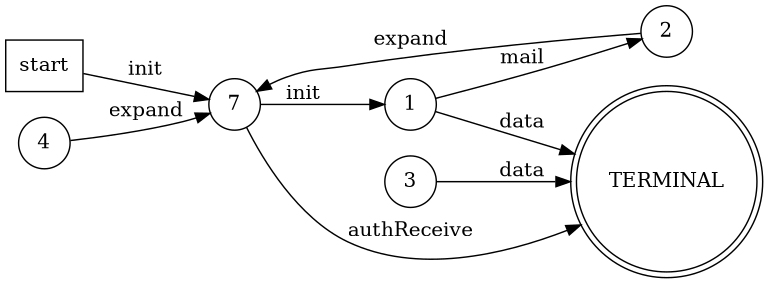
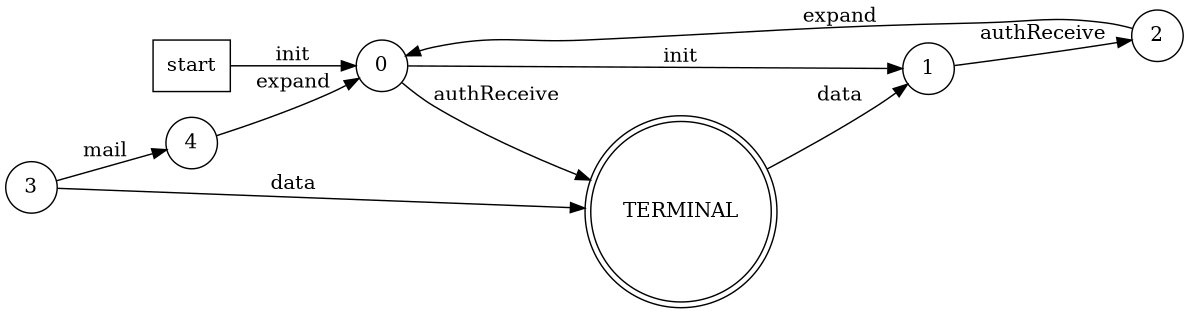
  digraph {
    rankdir=LR
    node [shape=circle]
    n1 [label=start shape=box]
-   n2 [label=7]
+   n2 [label=0]
    n3 [label=1]
    n4 [label=TERMINAL shape=doublecircle]
    n5 [label=2]
    n6 [label=3]
    n7 [label=4]
    n1 -> n2 [label=init]
    n2 -> n3 [label=init]
    n2 -> n4 [label=authReceive]
-   n3 -> n4 [label=data]
-   n3 -> n5 [label=mail]
+   n4 -> n3 [label=data]
+   n3 -> n5 [label=authReceive]
    n5 -> n2 [label=expand]
    n6 -> n4 [label=data]
+   n6 -> n7 [label=mail]
    n7 -> n2 [label=expand]
  }
